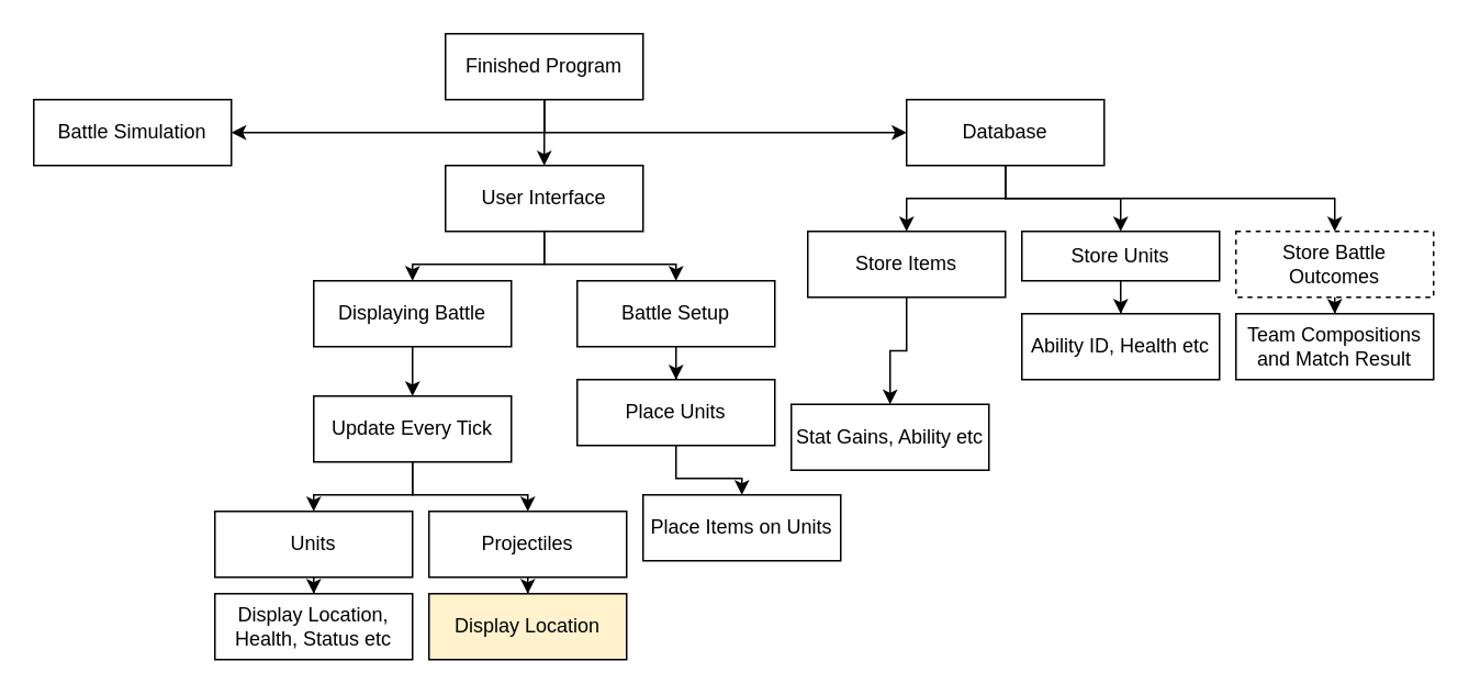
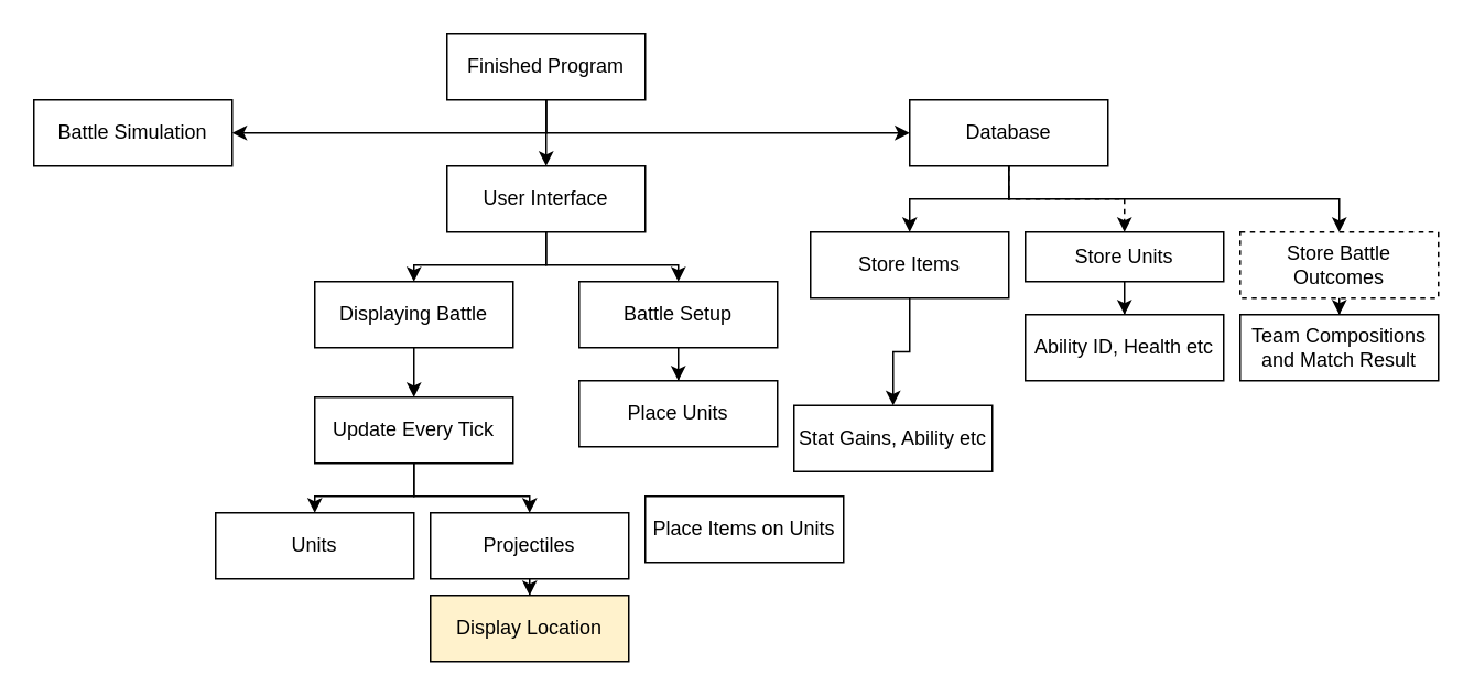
  <mxCell id="0" />
  <mxCell id="1" parent="0" />
  <mxCell id="2" style="edgeStyle=orthogonalEdgeStyle;rounded=0;orthogonalLoop=1;jettySize=auto;html=1;exitX=0.5;exitY=1;exitDx=0;exitDy=0;" parent="1" source="5" target="6" edge="1"><mxGeometry relative="1" as="geometry" /></mxCell>
  <mxCell id="3" style="edgeStyle=orthogonalEdgeStyle;rounded=0;orthogonalLoop=1;jettySize=auto;html=1;exitX=0.5;exitY=1;exitDx=0;exitDy=0;" parent="1" source="5" target="9" edge="1"><mxGeometry relative="1" as="geometry" /></mxCell>
  <mxCell id="4" style="edgeStyle=orthogonalEdgeStyle;rounded=0;orthogonalLoop=1;jettySize=auto;html=1;exitX=0.5;exitY=1;exitDx=0;exitDy=0;" parent="1" source="5" target="13" edge="1"><mxGeometry relative="1" as="geometry" /></mxCell>
  <mxCell id="5" value="Finished Program" style="rounded=0;whiteSpace=wrap;html=1;" parent="1" vertex="1"><mxGeometry x="270" y="20" width="120" height="40" as="geometry" /></mxCell>
  <mxCell id="6" value="&lt;div&gt;Battle Simulation&lt;/div&gt;" style="rounded=0;whiteSpace=wrap;html=1;" parent="1" vertex="1"><mxGeometry x="20" y="60" width="120" height="40" as="geometry" /></mxCell>
  <mxCell id="7" style="edgeStyle=orthogonalEdgeStyle;rounded=0;orthogonalLoop=1;jettySize=auto;html=1;exitX=0.5;exitY=1;exitDx=0;exitDy=0;" parent="1" source="9" target="15" edge="1"><mxGeometry relative="1" as="geometry" /></mxCell>
  <mxCell id="8" style="edgeStyle=orthogonalEdgeStyle;rounded=0;orthogonalLoop=1;jettySize=auto;html=1;exitX=0.5;exitY=1;exitDx=0;exitDy=0;" parent="1" source="9" target="17" edge="1"><mxGeometry relative="1" as="geometry" /></mxCell>
  <mxCell id="9" value="User Interface" style="rounded=0;whiteSpace=wrap;html=1;" parent="1" vertex="1"><mxGeometry x="270" y="100" width="120" height="40" as="geometry" /></mxCell>
  <mxCell id="10" style="edgeStyle=orthogonalEdgeStyle;rounded=0;orthogonalLoop=1;jettySize=auto;html=1;" parent="1" source="13" target="31" edge="1"><mxGeometry relative="1" as="geometry" /></mxCell>
- <mxCell id="11" style="edgeStyle=orthogonalEdgeStyle;rounded=0;orthogonalLoop=1;jettySize=auto;html=1;exitX=0.5;exitY=1;exitDx=0;exitDy=0;" parent="1" source="13" target="33" edge="1"><mxGeometry relative="1" as="geometry" /></mxCell>
+ <mxCell id="11" style="edgeStyle=orthogonalEdgeStyle;rounded=0;orthogonalLoop=1;jettySize=auto;html=1;exitX=0.5;exitY=1;exitDx=0;exitDy=0;dashed=1;" parent="1" source="13" target="33" edge="1"><mxGeometry relative="1" as="geometry" /></mxCell>
  <mxCell id="12" style="edgeStyle=orthogonalEdgeStyle;rounded=0;orthogonalLoop=1;jettySize=auto;html=1;exitX=0.5;exitY=1;exitDx=0;exitDy=0;" parent="1" source="13" target="35" edge="1"><mxGeometry relative="1" as="geometry" /></mxCell>
  <mxCell id="13" value="Database" style="rounded=0;whiteSpace=wrap;html=1;" parent="1" vertex="1"><mxGeometry x="550" y="60" width="120" height="40" as="geometry" /></mxCell>
  <mxCell id="14" style="edgeStyle=orthogonalEdgeStyle;rounded=0;orthogonalLoop=1;jettySize=auto;html=1;" parent="1" source="15" target="28" edge="1"><mxGeometry relative="1" as="geometry" /></mxCell>
  <mxCell id="15" value="Battle Setup" style="rounded=0;whiteSpace=wrap;html=1;" parent="1" vertex="1"><mxGeometry x="350" y="170" width="120" height="40" as="geometry" /></mxCell>
  <mxCell id="16" style="edgeStyle=orthogonalEdgeStyle;rounded=0;orthogonalLoop=1;jettySize=auto;html=1;exitX=0.5;exitY=1;exitDx=0;exitDy=0;" parent="1" source="17" target="20" edge="1"><mxGeometry relative="1" as="geometry" /></mxCell>
  <mxCell id="17" value="&lt;div&gt;Displaying Battle&lt;/div&gt;" style="rounded=0;whiteSpace=wrap;html=1;" parent="1" vertex="1"><mxGeometry x="190" y="170" width="120" height="40" as="geometry" /></mxCell>
  <mxCell id="18" style="edgeStyle=orthogonalEdgeStyle;rounded=0;orthogonalLoop=1;jettySize=auto;html=1;exitX=0.5;exitY=1;exitDx=0;exitDy=0;" parent="1" source="20" target="22" edge="1"><mxGeometry relative="1" as="geometry" /></mxCell>
  <mxCell id="19" style="edgeStyle=orthogonalEdgeStyle;rounded=0;orthogonalLoop=1;jettySize=auto;html=1;exitX=0.5;exitY=1;exitDx=0;exitDy=0;" parent="1" source="20" target="25" edge="1"><mxGeometry relative="1" as="geometry" /></mxCell>
  <mxCell id="20" value="Update Every Tick" style="rounded=0;whiteSpace=wrap;html=1;" parent="1" vertex="1"><mxGeometry x="190" y="240" width="120" height="40" as="geometry" /></mxCell>
- <mxCell id="21" style="edgeStyle=orthogonalEdgeStyle;rounded=0;orthogonalLoop=1;jettySize=auto;html=1;exitX=0.5;exitY=1;exitDx=0;exitDy=0;" parent="1" source="22" target="23" edge="1"><mxGeometry relative="1" as="geometry" /></mxCell>
  <mxCell id="22" value="Units" style="rounded=0;whiteSpace=wrap;html=1;" parent="1" vertex="1"><mxGeometry x="130" y="310" width="120" height="40" as="geometry" /></mxCell>
- <mxCell id="23" value="Display Location, Health, Status etc" style="rounded=0;whiteSpace=wrap;html=1;" parent="1" vertex="1"><mxGeometry x="130" y="360" width="120" height="40" as="geometry" /></mxCell>
  <mxCell id="24" style="edgeStyle=orthogonalEdgeStyle;rounded=0;orthogonalLoop=1;jettySize=auto;html=1;" parent="1" source="25" target="26" edge="1"><mxGeometry relative="1" as="geometry" /></mxCell>
  <mxCell id="25" value="Projectiles" style="rounded=0;whiteSpace=wrap;html=1;" parent="1" vertex="1"><mxGeometry x="260" y="310" width="120" height="40" as="geometry" /></mxCell>
  <mxCell id="26" value="Display Location" style="rounded=0;whiteSpace=wrap;html=1;fillColor=#fff2cc;" parent="1" vertex="1"><mxGeometry x="260" y="360" width="120" height="40" as="geometry" /></mxCell>
- <mxCell id="27" style="edgeStyle=orthogonalEdgeStyle;rounded=0;orthogonalLoop=1;jettySize=auto;html=1;" parent="1" source="28" target="29" edge="1"><mxGeometry relative="1" as="geometry" /></mxCell>
  <mxCell id="28" value="Place Units" style="rounded=0;whiteSpace=wrap;html=1;" parent="1" vertex="1"><mxGeometry x="350" y="230" width="120" height="40" as="geometry" /></mxCell>
  <mxCell id="29" value="Place Items on Units" style="rounded=0;whiteSpace=wrap;html=1;" parent="1" vertex="1"><mxGeometry x="390" y="300" width="120" height="40" as="geometry" /></mxCell>
  <mxCell id="30" style="edgeStyle=orthogonalEdgeStyle;rounded=0;orthogonalLoop=1;jettySize=auto;html=1;" edge="1" parent="1" source="31" target="38"><mxGeometry relative="1" as="geometry" /></mxCell>
  <mxCell id="31" value="Store Items" style="rounded=0;whiteSpace=wrap;html=1;" parent="1" vertex="1"><mxGeometry x="490" y="140" width="120" height="40" as="geometry" /></mxCell>
  <mxCell id="32" style="edgeStyle=orthogonalEdgeStyle;rounded=0;orthogonalLoop=1;jettySize=auto;html=1;" edge="1" parent="1" source="33" target="37"><mxGeometry relative="1" as="geometry" /></mxCell>
  <mxCell id="33" value="Store Units" style="rounded=0;whiteSpace=wrap;html=1;" parent="1" vertex="1"><mxGeometry x="620" y="140" width="120" height="30" as="geometry" /></mxCell>
  <mxCell id="34" style="edgeStyle=orthogonalEdgeStyle;rounded=0;orthogonalLoop=1;jettySize=auto;html=1;" edge="1" parent="1" source="35" target="36"><mxGeometry relative="1" as="geometry" /></mxCell>
  <mxCell id="35" value="Store Battle Outcomes" style="rounded=0;whiteSpace=wrap;html=1;dashed=1;" parent="1" vertex="1"><mxGeometry x="750" y="140" width="120" height="40" as="geometry" /></mxCell>
  <mxCell id="36" value="Team Compositions and Match Result" style="rounded=0;whiteSpace=wrap;html=1;" vertex="1" parent="1"><mxGeometry x="750" y="190" width="120" height="40" as="geometry" /></mxCell>
  <mxCell id="37" value="&lt;div&gt;Ability ID, Health etc&lt;/div&gt;" style="rounded=0;whiteSpace=wrap;html=1;" vertex="1" parent="1"><mxGeometry x="620" y="190" width="120" height="40" as="geometry" /></mxCell>
  <mxCell id="38" value="&lt;div&gt;Stat Gains, Ability etc&lt;/div&gt;" style="rounded=0;whiteSpace=wrap;html=1;" vertex="1" parent="1"><mxGeometry x="480" y="245" width="120" height="40" as="geometry" /></mxCell>
